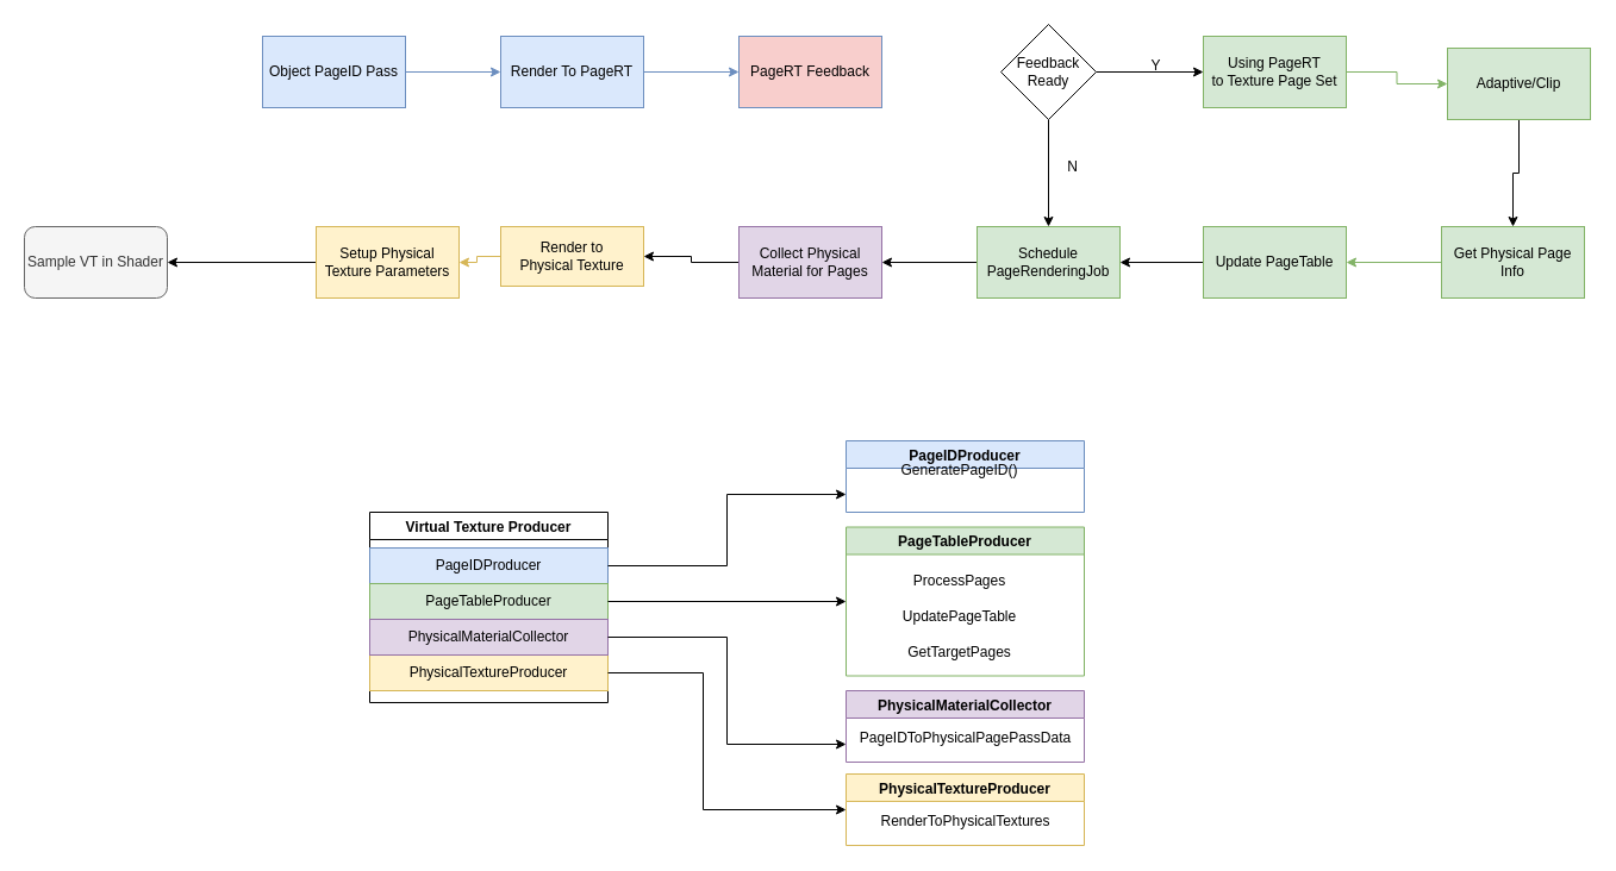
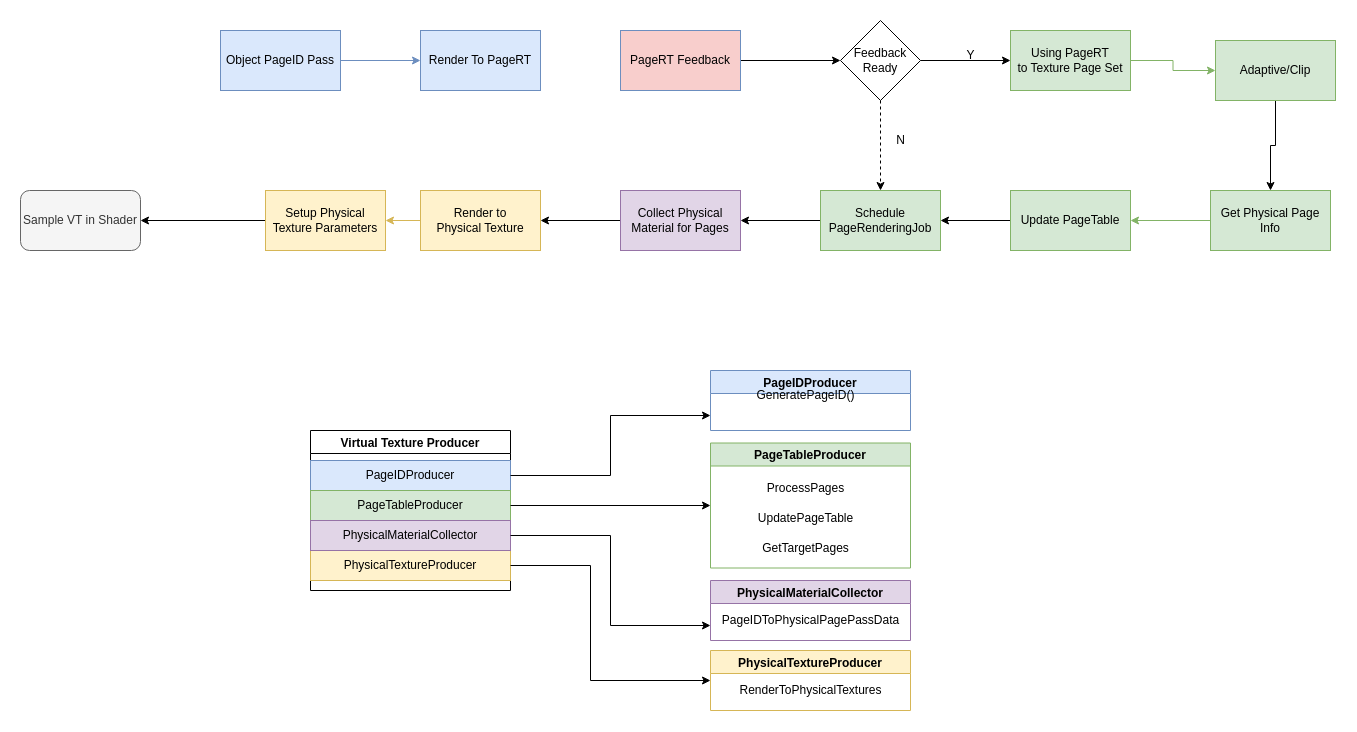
  <mxCell id="0" />
  <mxCell id="1" parent="0" />
  <mxCell id="2" value="" style="edgeStyle=orthogonalEdgeStyle;rounded=0;orthogonalLoop=1;jettySize=auto;html=1;fillColor=#dae8fc;strokeColor=#6c8ebf;" parent="1" source="3" target="5" edge="1"><mxGeometry relative="1" as="geometry" /></mxCell>
  <mxCell id="3" value="Object PageID Pass" style="rounded=0;whiteSpace=wrap;html=1;fillColor=#dae8fc;strokeColor=#6c8ebf;" parent="1" vertex="1"><mxGeometry x="220" y="30" width="120" height="60" as="geometry" /></mxCell>
- <mxCell id="4" value="" style="edgeStyle=orthogonalEdgeStyle;rounded=0;orthogonalLoop=1;jettySize=auto;html=1;fillColor=#dae8fc;strokeColor=#6c8ebf;" parent="1" source="5" target="7" edge="1"><mxGeometry relative="1" as="geometry" /></mxCell>
  <mxCell id="5" value="Render To PageRT" style="whiteSpace=wrap;html=1;rounded=0;fillColor=#dae8fc;strokeColor=#6c8ebf;" parent="1" vertex="1"><mxGeometry x="420" y="30" width="120" height="60" as="geometry" /></mxCell>
+ <mxCell id="6" value="" style="edgeStyle=orthogonalEdgeStyle;rounded=0;orthogonalLoop=1;jettySize=auto;html=1;" parent="1" source="7" target="10" edge="1"><mxGeometry relative="1" as="geometry" /></mxCell>
  <mxCell id="7" value="PageRT&amp;nbsp;Feedback" style="whiteSpace=wrap;html=1;rounded=0;fillColor=#f8cecc;strokeColor=#6c8ebf;" parent="1" vertex="1"><mxGeometry x="620" y="30" width="120" height="60" as="geometry" /></mxCell>
  <mxCell id="8" value="" style="edgeStyle=orthogonalEdgeStyle;rounded=0;orthogonalLoop=1;jettySize=auto;html=1;" parent="1" source="10" target="12" edge="1"><mxGeometry relative="1" as="geometry" /></mxCell>
- <mxCell id="9" style="edgeStyle=orthogonalEdgeStyle;rounded=0;orthogonalLoop=1;jettySize=auto;html=1;entryX=0.5;entryY=0;entryDx=0;entryDy=0;" parent="1" source="10" target="14" edge="1"><mxGeometry relative="1" as="geometry" /></mxCell>
+ <mxCell id="9" style="edgeStyle=orthogonalEdgeStyle;rounded=0;orthogonalLoop=1;jettySize=auto;html=1;entryX=0.5;entryY=0;entryDx=0;entryDy=0;dashed=1;" parent="1" source="10" target="14" edge="1"><mxGeometry relative="1" as="geometry" /></mxCell>
  <mxCell id="10" value="Feedback&lt;br&gt;Ready" style="rhombus;whiteSpace=wrap;html=1;rounded=0;" parent="1" vertex="1"><mxGeometry x="840" y="20" width="80" height="80" as="geometry" /></mxCell>
  <mxCell id="11" value="" style="edgeStyle=orthogonalEdgeStyle;rounded=0;orthogonalLoop=1;jettySize=auto;html=1;fillColor=#d5e8d4;strokeColor=#82b366;" parent="1" source="12" target="22" edge="1"><mxGeometry relative="1" as="geometry" /></mxCell>
  <mxCell id="12" value="Using PageRT&lt;br&gt;to Texture Page Set" style="whiteSpace=wrap;html=1;rounded=0;fillColor=#d5e8d4;strokeColor=#82b366;" parent="1" vertex="1"><mxGeometry x="1010" y="30" width="120" height="60" as="geometry" /></mxCell>
  <mxCell id="13" style="edgeStyle=orthogonalEdgeStyle;rounded=0;orthogonalLoop=1;jettySize=auto;html=1;entryX=1;entryY=0.5;entryDx=0;entryDy=0;" edge="1" parent="1" source="14" target="34"><mxGeometry relative="1" as="geometry" /></mxCell>
  <mxCell id="14" value="Schedule PageRenderingJob" style="whiteSpace=wrap;html=1;rounded=0;fillColor=#d5e8d4;strokeColor=#82b366;" parent="1" vertex="1"><mxGeometry x="820" y="190" width="120" height="60" as="geometry" /></mxCell>
  <mxCell id="15" value="" style="edgeStyle=orthogonalEdgeStyle;rounded=0;orthogonalLoop=1;jettySize=auto;html=1;fillColor=#fff2cc;strokeColor=#d6b656;" parent="1" source="16" target="20" edge="1"><mxGeometry relative="1" as="geometry" /></mxCell>
- <mxCell id="16" value="Render to &lt;br&gt;Physical Texture" style="whiteSpace=wrap;html=1;rounded=0;fillColor=#fff2cc;strokeColor=#d6b656;" parent="1" vertex="1"><mxGeometry x="420" y="190" width="120" height="50" as="geometry" /></mxCell>
+ <mxCell id="16" value="Render to &lt;br&gt;Physical Texture" style="whiteSpace=wrap;html=1;rounded=0;fillColor=#fff2cc;strokeColor=#d6b656;" parent="1" vertex="1"><mxGeometry x="420" y="190" width="120" height="60" as="geometry" /></mxCell>
  <mxCell id="17" value="Y" style="text;html=1;align=center;verticalAlign=middle;resizable=0;points=[];autosize=1;strokeColor=none;fillColor=none;" parent="1" vertex="1"><mxGeometry x="960" y="45" width="20" height="20" as="geometry" /></mxCell>
  <mxCell id="18" value="N" style="text;html=1;align=center;verticalAlign=middle;resizable=0;points=[];autosize=1;strokeColor=none;fillColor=none;" parent="1" vertex="1"><mxGeometry x="890" y="130" width="20" height="20" as="geometry" /></mxCell>
  <mxCell id="19" value="" style="edgeStyle=orthogonalEdgeStyle;rounded=0;orthogonalLoop=1;jettySize=auto;html=1;" parent="1" source="20" target="27" edge="1"><mxGeometry relative="1" as="geometry" /></mxCell>
  <mxCell id="20" value="Setup Physical Texture Parameters" style="whiteSpace=wrap;html=1;rounded=0;fillColor=#fff2cc;strokeColor=#d6b656;" parent="1" vertex="1"><mxGeometry x="265" y="190" width="120" height="60" as="geometry" /></mxCell>
  <mxCell id="21" style="edgeStyle=orthogonalEdgeStyle;rounded=0;orthogonalLoop=1;jettySize=auto;html=1;" parent="1" source="22" target="24" edge="1"><mxGeometry relative="1" as="geometry" /></mxCell>
  <mxCell id="22" value="Adaptive/Clip" style="whiteSpace=wrap;html=1;rounded=0;fillColor=#d5e8d4;strokeColor=#82b366;" parent="1" vertex="1"><mxGeometry x="1215" y="40" width="120" height="60" as="geometry" /></mxCell>
  <mxCell id="23" value="" style="edgeStyle=orthogonalEdgeStyle;rounded=0;orthogonalLoop=1;jettySize=auto;html=1;fillColor=#d5e8d4;strokeColor=#82b366;" parent="1" source="24" target="26" edge="1"><mxGeometry relative="1" as="geometry" /></mxCell>
  <mxCell id="24" value="Get Physical Page Info" style="whiteSpace=wrap;html=1;rounded=0;fillColor=#d5e8d4;strokeColor=#82b366;" parent="1" vertex="1"><mxGeometry x="1210" y="190" width="120" height="60" as="geometry" /></mxCell>
  <mxCell id="25" style="edgeStyle=orthogonalEdgeStyle;rounded=0;orthogonalLoop=1;jettySize=auto;html=1;entryX=1;entryY=0.5;entryDx=0;entryDy=0;" parent="1" source="26" target="14" edge="1"><mxGeometry relative="1" as="geometry" /></mxCell>
  <mxCell id="26" value="Update PageTable" style="whiteSpace=wrap;html=1;rounded=0;fillColor=#d5e8d4;strokeColor=#82b366;" parent="1" vertex="1"><mxGeometry x="1010" y="190" width="120" height="60" as="geometry" /></mxCell>
  <mxCell id="27" value="&lt;span style=&quot;&quot;&gt;Sample VT in Shader&lt;/span&gt;" style="whiteSpace=wrap;html=1;fillColor=#f5f5f5;strokeColor=#666666;fontColor=#333333;rounded=1;" parent="1" vertex="1"><mxGeometry x="20" y="190" width="120" height="60" as="geometry" /></mxCell>
  <mxCell id="28" value="Virtual Texture Producer" style="swimlane;" parent="1" vertex="1"><mxGeometry x="310" y="430" width="200" height="160" as="geometry" /></mxCell>
  <mxCell id="29" value="PageIDProducer" style="whiteSpace=wrap;html=1;fillColor=#dae8fc;strokeColor=#6c8ebf;" parent="28" vertex="1"><mxGeometry y="30" width="200" height="30" as="geometry" /></mxCell>
  <mxCell id="30" value="PageTableProducer" style="whiteSpace=wrap;html=1;fillColor=#d5e8d4;strokeColor=#82b366;" parent="28" vertex="1"><mxGeometry y="60" width="200" height="30" as="geometry" /></mxCell>
  <mxCell id="31" value="PhysicalTextureProducer" style="whiteSpace=wrap;html=1;fillColor=#fff2cc;strokeColor=#d6b656;" parent="28" vertex="1"><mxGeometry y="120" width="200" height="30" as="geometry" /></mxCell>
  <mxCell id="32" value="PhysicalMaterialCollector" style="whiteSpace=wrap;html=1;fillColor=#e1d5e7;strokeColor=#9673a6;" vertex="1" parent="28"><mxGeometry y="90" width="200" height="30" as="geometry" /></mxCell>
  <mxCell id="33" style="edgeStyle=orthogonalEdgeStyle;rounded=0;orthogonalLoop=1;jettySize=auto;html=1;entryX=1;entryY=0.5;entryDx=0;entryDy=0;" edge="1" parent="1" source="34" target="16"><mxGeometry relative="1" as="geometry" /></mxCell>
  <mxCell id="34" value="Collect Physical Material for Pages" style="whiteSpace=wrap;html=1;fillColor=#e1d5e7;strokeColor=#9673a6;rounded=0;" vertex="1" parent="1"><mxGeometry x="620" y="190" width="120" height="60" as="geometry" /></mxCell>
  <mxCell id="35" value="PageIDProducer" style="swimlane;fillColor=#dae8fc;strokeColor=#6c8ebf;" vertex="1" parent="1"><mxGeometry x="710" y="370" width="200" height="60" as="geometry" /></mxCell>
  <mxCell id="36" value="GeneratePageID()" style="text;html=1;align=center;verticalAlign=middle;resizable=0;points=[];autosize=1;strokeColor=none;fillColor=none;" vertex="1" parent="35"><mxGeometry x="40" y="15" width="110" height="20" as="geometry" /></mxCell>
  <mxCell id="37" style="edgeStyle=orthogonalEdgeStyle;rounded=0;orthogonalLoop=1;jettySize=auto;html=1;entryX=0;entryY=0.75;entryDx=0;entryDy=0;" edge="1" parent="1" source="29" target="35"><mxGeometry relative="1" as="geometry" /></mxCell>
  <mxCell id="38" value="PageTableProducer" style="swimlane;fillColor=#d5e8d4;strokeColor=#82b366;" vertex="1" parent="1"><mxGeometry x="710" y="442.5" width="200" height="125" as="geometry" /></mxCell>
  <mxCell id="39" value="UpdatePageTable" style="text;html=1;align=center;verticalAlign=middle;resizable=0;points=[];autosize=1;strokeColor=none;fillColor=none;" vertex="1" parent="38"><mxGeometry x="40" y="65" width="110" height="20" as="geometry" /></mxCell>
  <mxCell id="40" value="ProcessPages" style="text;html=1;align=center;verticalAlign=middle;resizable=0;points=[];autosize=1;strokeColor=none;fillColor=none;" vertex="1" parent="38"><mxGeometry x="50" y="35" width="90" height="20" as="geometry" /></mxCell>
  <mxCell id="41" value="GetTargetPages" style="text;html=1;align=center;verticalAlign=middle;resizable=0;points=[];autosize=1;strokeColor=none;fillColor=none;" vertex="1" parent="38"><mxGeometry x="45" y="95" width="100" height="20" as="geometry" /></mxCell>
  <mxCell id="42" style="edgeStyle=orthogonalEdgeStyle;rounded=0;orthogonalLoop=1;jettySize=auto;html=1;entryX=0;entryY=0.5;entryDx=0;entryDy=0;" edge="1" parent="1" source="30" target="38"><mxGeometry relative="1" as="geometry" /></mxCell>
  <mxCell id="43" value="PhysicalMaterialCollector" style="swimlane;fillColor=#e1d5e7;strokeColor=#9673a6;" vertex="1" parent="1"><mxGeometry x="710" y="580" width="200" height="60" as="geometry" /></mxCell>
  <mxCell id="44" value="PageIDToPhysicalPagePassData" style="text;html=1;align=center;verticalAlign=middle;resizable=0;points=[];autosize=1;strokeColor=none;fillColor=none;" vertex="1" parent="43"><mxGeometry x="5" y="30" width="190" height="20" as="geometry" /></mxCell>
  <mxCell id="45" style="edgeStyle=orthogonalEdgeStyle;rounded=0;orthogonalLoop=1;jettySize=auto;html=1;entryX=0;entryY=0.75;entryDx=0;entryDy=0;" edge="1" parent="1" source="32" target="43"><mxGeometry relative="1" as="geometry" /></mxCell>
  <mxCell id="46" value="PhysicalTextureProducer" style="swimlane;fillColor=#fff2cc;strokeColor=#d6b656;" vertex="1" parent="1"><mxGeometry x="710" y="650" width="200" height="60" as="geometry" /></mxCell>
  <mxCell id="47" value="RenderToPhysicalTextures" style="text;html=1;align=center;verticalAlign=middle;resizable=0;points=[];autosize=1;strokeColor=none;fillColor=none;" vertex="1" parent="46"><mxGeometry x="20" y="30" width="160" height="20" as="geometry" /></mxCell>
  <mxCell id="48" style="edgeStyle=orthogonalEdgeStyle;rounded=0;orthogonalLoop=1;jettySize=auto;html=1;exitX=1;exitY=0.5;exitDx=0;exitDy=0;entryX=0;entryY=0.5;entryDx=0;entryDy=0;" edge="1" parent="1" source="31" target="46"><mxGeometry relative="1" as="geometry"><Array as="points"><mxPoint x="590" y="565" /><mxPoint x="590" y="680" /></Array></mxGeometry></mxCell>
